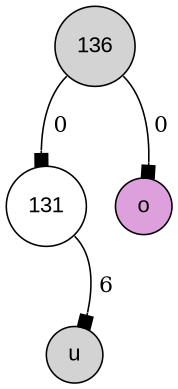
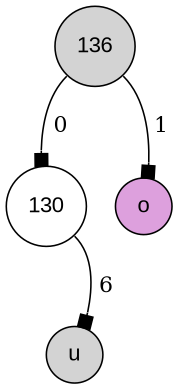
  digraph {
    node [fillcolor=lightgrey fontname=Arial shape=circle style=filled]
    edge [arrowhead=box tailport=se]
    n1 [label=136 width=0.5]
-   n2 [fillcolor=white label=131 width=0.5]
+   n2 [fillcolor=white label=130 width=0.5]
    n3 [fillcolor=plum label=o width=0.5]
    n4 [label=u width=0.5]
    n1 -> n2 [label=" 0" tailport=sw]
-   n1 -> n3 [label=" 0"]
+   n1 -> n3 [label=" 1"]
    n2 -> n4 [label=" 6"]
  }
